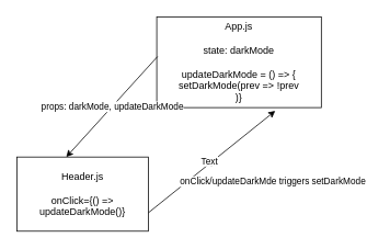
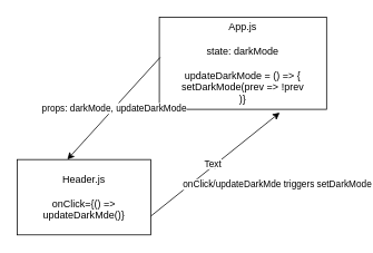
  <mxCell id="0" />
  <mxCell id="1" parent="0" />
  <mxCell id="2" value="App.js&lt;br&gt;&lt;br&gt;state: darkMode&lt;br&gt;&lt;br&gt;updateDarkMode = () =&amp;gt; {&lt;br&gt;setDarkMode(prev =&amp;gt; !prev&lt;br&gt;)}" style="whiteSpace=wrap;html=1;" parent="1" vertex="1"><mxGeometry x="190" y="20" width="200" height="110" as="geometry" /></mxCell>
  <mxCell id="3" style="edgeStyle=none;html=1;" parent="1" source="4" edge="1"><mxGeometry relative="1" as="geometry"><mxPoint x="90" y="190" as="targetPoint" /></mxGeometry></mxCell>
- <mxCell id="4" value="Header.js&lt;br&gt;&lt;br&gt;onClick={() =&amp;gt; updateDarkMode()}" style="whiteSpace=wrap;html=1;" parent="1" vertex="1"><mxGeometry x="20" y="190" width="160" height="90" as="geometry" /></mxCell>
+ <mxCell id="4" value="Header.js&lt;br&gt;&lt;br&gt;onClick={() =&amp;gt; updateDarkMde()}" style="whiteSpace=wrap;html=1;" parent="1" vertex="1"><mxGeometry x="20" y="190" width="160" height="90" as="geometry" /></mxCell>
  <mxCell id="5" value="" style="endArrow=classic;html=1;exitX=0.005;exitY=0.436;exitDx=0;exitDy=0;exitPerimeter=0;" parent="1" source="2" edge="1"><mxGeometry relative="1" as="geometry"><mxPoint x="70" y="190" as="sourcePoint" /><mxPoint x="80" y="190" as="targetPoint" /></mxGeometry></mxCell>
  <mxCell id="6" value="props: darkMode, updateDarkMode" style="edgeLabel;resizable=0;html=1;align=center;verticalAlign=middle;" parent="5" connectable="0" vertex="1"><mxGeometry relative="1" as="geometry" /></mxCell>
  <mxCell id="7" value="j" style="endArrow=classic;html=1;entryX=0.72;entryY=1.036;entryDx=0;entryDy=0;entryPerimeter=0;exitX=1;exitY=0.75;exitDx=0;exitDy=0;" edge="1" parent="1" source="4" target="2"><mxGeometry relative="1" as="geometry"><mxPoint x="200" y="240" as="sourcePoint" /><mxPoint x="360" y="170" as="targetPoint" /></mxGeometry></mxCell>
  <mxCell id="8" value="onClick/updateDarkMde triggers setDarkMode" style="edgeLabel;resizable=0;html=1;align=center;verticalAlign=middle;" connectable="0" vertex="1" parent="7"><mxGeometry relative="1" as="geometry"><mxPoint x="73" y="24" as="offset" /></mxGeometry></mxCell>
  <mxCell id="9" value="Text" style="edgeLabel;html=1;align=center;verticalAlign=middle;resizable=0;points=[];" vertex="1" connectable="0" parent="7"><mxGeometry x="-0.013" y="3" relative="1" as="geometry"><mxPoint as="offset" /></mxGeometry></mxCell>
